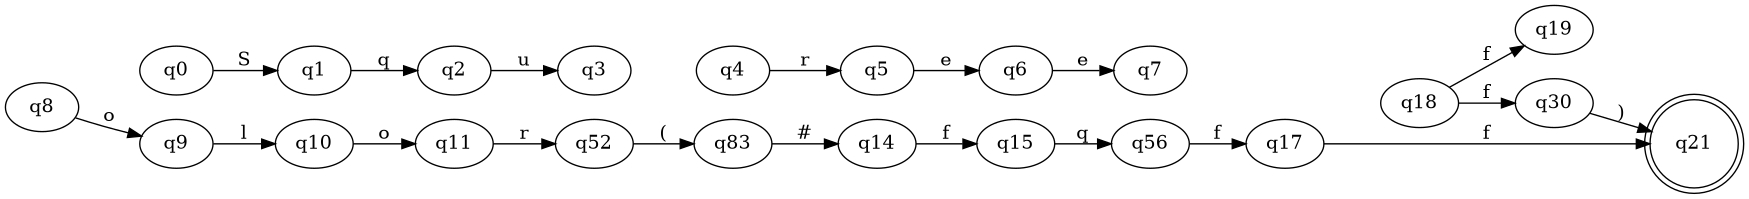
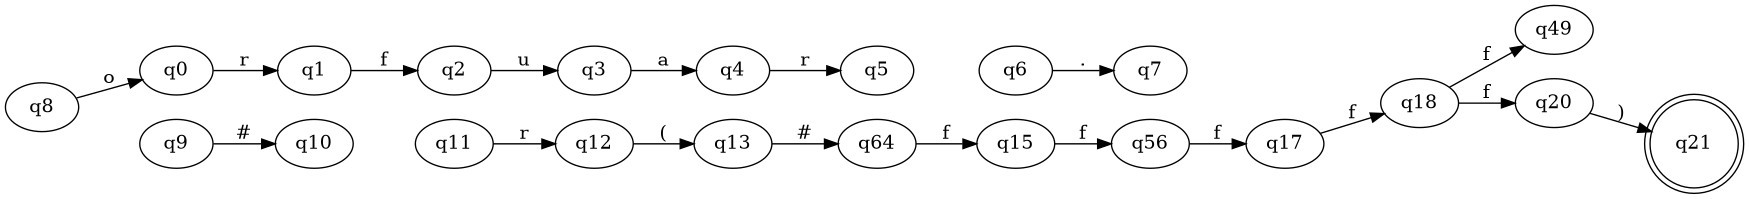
  digraph {
    rankdir=LR
    q0
    q1
    q2
    q3
    q4
    q5
    q6
    q7
    q8
    q9
    q10
    q11
-   q12 [label=q52]
-   q13 [label=q83]
-   q14
+   q12
+   q13
+   q14 [label=q64]
    q15
    n17 [label=q56]
    q17
    q18
-   q19
-   q20 [label=q30]
+   q19 [label=q49]
+   q20
    q21 [shape=doublecircle]
-   q0 -> q1 [label=S]
-   q1 -> q2 [label=q]
+   q0 -> q1 [label=r]
+   q1 -> q2 [label=f]
    q2 -> q3 [label=u]
+   q3 -> q4 [label=a]
    q4 -> q5 [label=r]
-   q5 -> q6 [label=e]
-   q6 -> q7 [label=e]
-   q8 -> q9 [label=o]
-   q9 -> q10 [label=l]
-   q10 -> q11 [label=o]
+   q6 -> q7 [label="."]
+   q8 -> q0 [label=o]
+   q9 -> q10 [label="#"]
    q11 -> q12 [label=r]
    q12 -> q13 [label="("]
    q13 -> q14 [label="#"]
    q14 -> q15 [label=f]
-   q15 -> n17 [label=q]
+   q15 -> n17 [label=f]
    n17 -> q17 [label=f]
-   q17 -> q21 [label=f]
+   q17 -> q18 [label=f]
    q18 -> q19 [label=f]
    q18 -> q20 [label=f]
    q20 -> q21 [label=")"]
  }
